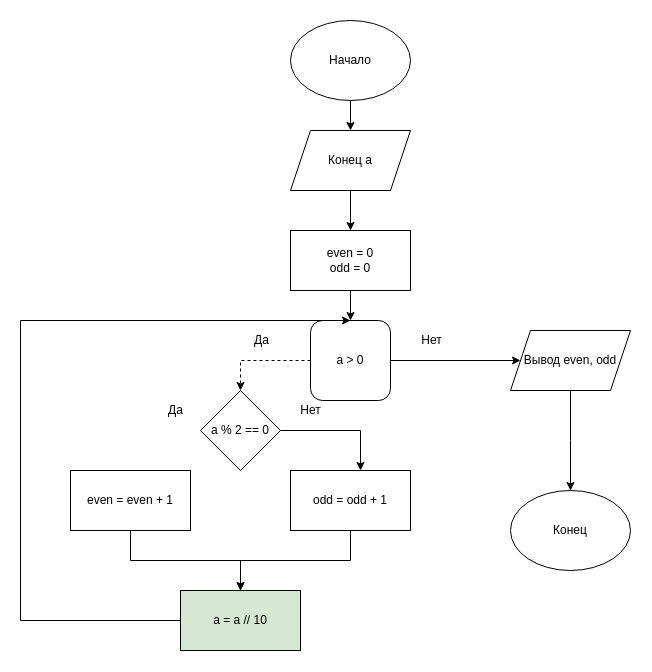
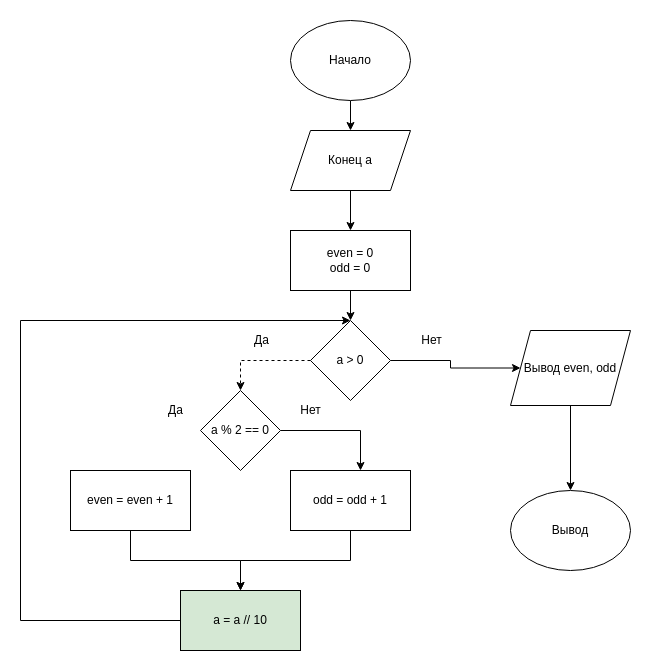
  <mxCell id="0" />
  <mxCell id="1" parent="0" />
  <mxCell id="2" style="edgeStyle=orthogonalEdgeStyle;rounded=0;orthogonalLoop=1;jettySize=auto;html=1;entryX=0.5;entryY=0;entryDx=0;entryDy=0;" edge="1" parent="1" source="3" target="22"><mxGeometry relative="1" as="geometry" /></mxCell>
  <mxCell id="3" value="Начало" style="ellipse;whiteSpace=wrap;html=1;" vertex="1" parent="1"><mxGeometry x="290" y="20" width="120" height="80" as="geometry" /></mxCell>
  <mxCell id="4" value="" style="edgeStyle=orthogonalEdgeStyle;rounded=0;orthogonalLoop=1;jettySize=auto;html=1;" edge="1" parent="1" source="5" target="8"><mxGeometry relative="1" as="geometry" /></mxCell>
  <mxCell id="5" value="&lt;div&gt;even = 0&lt;/div&gt;&lt;div&gt;odd = 0&lt;/div&gt;" style="whiteSpace=wrap;html=1;" vertex="1" parent="1"><mxGeometry x="290" y="230" width="120" height="60" as="geometry" /></mxCell>
  <mxCell id="6" value="" style="edgeStyle=orthogonalEdgeStyle;rounded=0;orthogonalLoop=1;jettySize=auto;html=1;dashed=1;" edge="1" parent="1" source="8" target="10"><mxGeometry relative="1" as="geometry"><Array as="points"><mxPoint x="240" y="360" /></Array></mxGeometry></mxCell>
  <mxCell id="7" value="" style="edgeStyle=orthogonalEdgeStyle;rounded=0;orthogonalLoop=1;jettySize=auto;html=1;" edge="1" parent="1" source="8" target="20"><mxGeometry relative="1" as="geometry" /></mxCell>
- <mxCell id="8" value="a &amp;gt; 0" style="whiteSpace=wrap;html=1;rounded=1;" vertex="1" parent="1"><mxGeometry x="310" y="320" width="80" height="80" as="geometry" /></mxCell>
+ <mxCell id="8" value="a &amp;gt; 0" style="rhombus;whiteSpace=wrap;html=1;" vertex="1" parent="1"><mxGeometry x="310" y="320" width="80" height="80" as="geometry" /></mxCell>
  <mxCell id="9" value="" style="edgeStyle=orthogonalEdgeStyle;rounded=0;orthogonalLoop=1;jettySize=auto;html=1;" edge="1" parent="1" source="10" target="14"><mxGeometry relative="1" as="geometry"><Array as="points"><mxPoint x="360" y="430" /></Array></mxGeometry></mxCell>
  <mxCell id="10" value="a % 2 == 0" style="rhombus;whiteSpace=wrap;html=1;" vertex="1" parent="1"><mxGeometry x="200" y="390" width="80" height="80" as="geometry" /></mxCell>
  <mxCell id="11" value="" style="edgeStyle=orthogonalEdgeStyle;rounded=0;orthogonalLoop=1;jettySize=auto;html=1;" edge="1" parent="1" source="12" target="18"><mxGeometry relative="1" as="geometry" /></mxCell>
  <mxCell id="12" value="even = even + 1" style="whiteSpace=wrap;html=1;" vertex="1" parent="1"><mxGeometry x="70" y="470" width="120" height="60" as="geometry" /></mxCell>
  <mxCell id="13" style="edgeStyle=orthogonalEdgeStyle;rounded=0;orthogonalLoop=1;jettySize=auto;html=1;entryX=0.5;entryY=0;entryDx=0;entryDy=0;" edge="1" parent="1" source="14" target="18"><mxGeometry relative="1" as="geometry" /></mxCell>
  <mxCell id="14" value="odd = odd + 1" style="whiteSpace=wrap;html=1;" vertex="1" parent="1"><mxGeometry x="290" y="470" width="120" height="60" as="geometry" /></mxCell>
  <mxCell id="15" value="Да" style="text;html=1;align=center;verticalAlign=middle;resizable=0;points=[];autosize=1;strokeColor=none;fillColor=none;" vertex="1" parent="1"><mxGeometry x="160" y="400" width="30" height="20" as="geometry" /></mxCell>
  <mxCell id="16" value="Нет" style="text;html=1;align=center;verticalAlign=middle;resizable=0;points=[];autosize=1;strokeColor=none;fillColor=none;" vertex="1" parent="1"><mxGeometry x="290" y="400" width="40" height="20" as="geometry" /></mxCell>
  <mxCell id="17" style="edgeStyle=orthogonalEdgeStyle;rounded=0;orthogonalLoop=1;jettySize=auto;html=1;entryX=0.5;entryY=0;entryDx=0;entryDy=0;" edge="1" parent="1" source="18" target="8"><mxGeometry relative="1" as="geometry"><Array as="points"><mxPoint x="20" y="620" /><mxPoint x="20" y="320" /></Array></mxGeometry></mxCell>
  <mxCell id="18" value="a = a // 10" style="whiteSpace=wrap;html=1;fillColor=#d5e8d4;" vertex="1" parent="1"><mxGeometry x="180" y="590" width="120" height="60" as="geometry" /></mxCell>
  <mxCell id="19" style="edgeStyle=orthogonalEdgeStyle;rounded=0;orthogonalLoop=1;jettySize=auto;html=1;" edge="1" parent="1" source="20"><mxGeometry relative="1" as="geometry"><mxPoint x="570" y="490" as="targetPoint" /></mxGeometry></mxCell>
- <mxCell id="20" value="Вывод even, odd" style="shape=parallelogram;perimeter=parallelogramPerimeter;whiteSpace=wrap;html=1;fixedSize=1;" vertex="1" parent="1"><mxGeometry x="510" y="330" width="120" height="60" as="geometry" /></mxCell>
+ <mxCell id="20" value="Вывод even, odd" style="shape=parallelogram;perimeter=parallelogramPerimeter;whiteSpace=wrap;html=1;fixedSize=1;" vertex="1" parent="1"><mxGeometry x="510" y="330" width="120" height="75" as="geometry" /></mxCell>
  <mxCell id="21" style="edgeStyle=orthogonalEdgeStyle;rounded=0;orthogonalLoop=1;jettySize=auto;html=1;entryX=0.5;entryY=0;entryDx=0;entryDy=0;" edge="1" parent="1" source="22" target="5"><mxGeometry relative="1" as="geometry" /></mxCell>
  <mxCell id="22" value="Конец а" style="shape=parallelogram;perimeter=parallelogramPerimeter;whiteSpace=wrap;html=1;fixedSize=1;" vertex="1" parent="1"><mxGeometry x="290" y="130" width="120" height="60" as="geometry" /></mxCell>
- <mxCell id="23" value="Конец" style="ellipse;whiteSpace=wrap;html=1;" vertex="1" parent="1"><mxGeometry x="510" y="490" width="120" height="80" as="geometry" /></mxCell>
+ <mxCell id="23" value="Вывод" style="ellipse;whiteSpace=wrap;html=1;" vertex="1" parent="1"><mxGeometry x="510" y="490" width="120" height="80" as="geometry" /></mxCell>
  <mxCell id="24" value="Да" style="text;html=1;align=center;verticalAlign=middle;resizable=0;points=[];autosize=1;strokeColor=none;fillColor=none;" vertex="1" parent="1"><mxGeometry x="246" y="330" width="30" height="20" as="geometry" /></mxCell>
  <mxCell id="25" value="Нет" style="text;html=1;align=center;verticalAlign=middle;resizable=0;points=[];autosize=1;strokeColor=none;fillColor=none;" vertex="1" parent="1"><mxGeometry x="411" y="330" width="40" height="20" as="geometry" /></mxCell>
